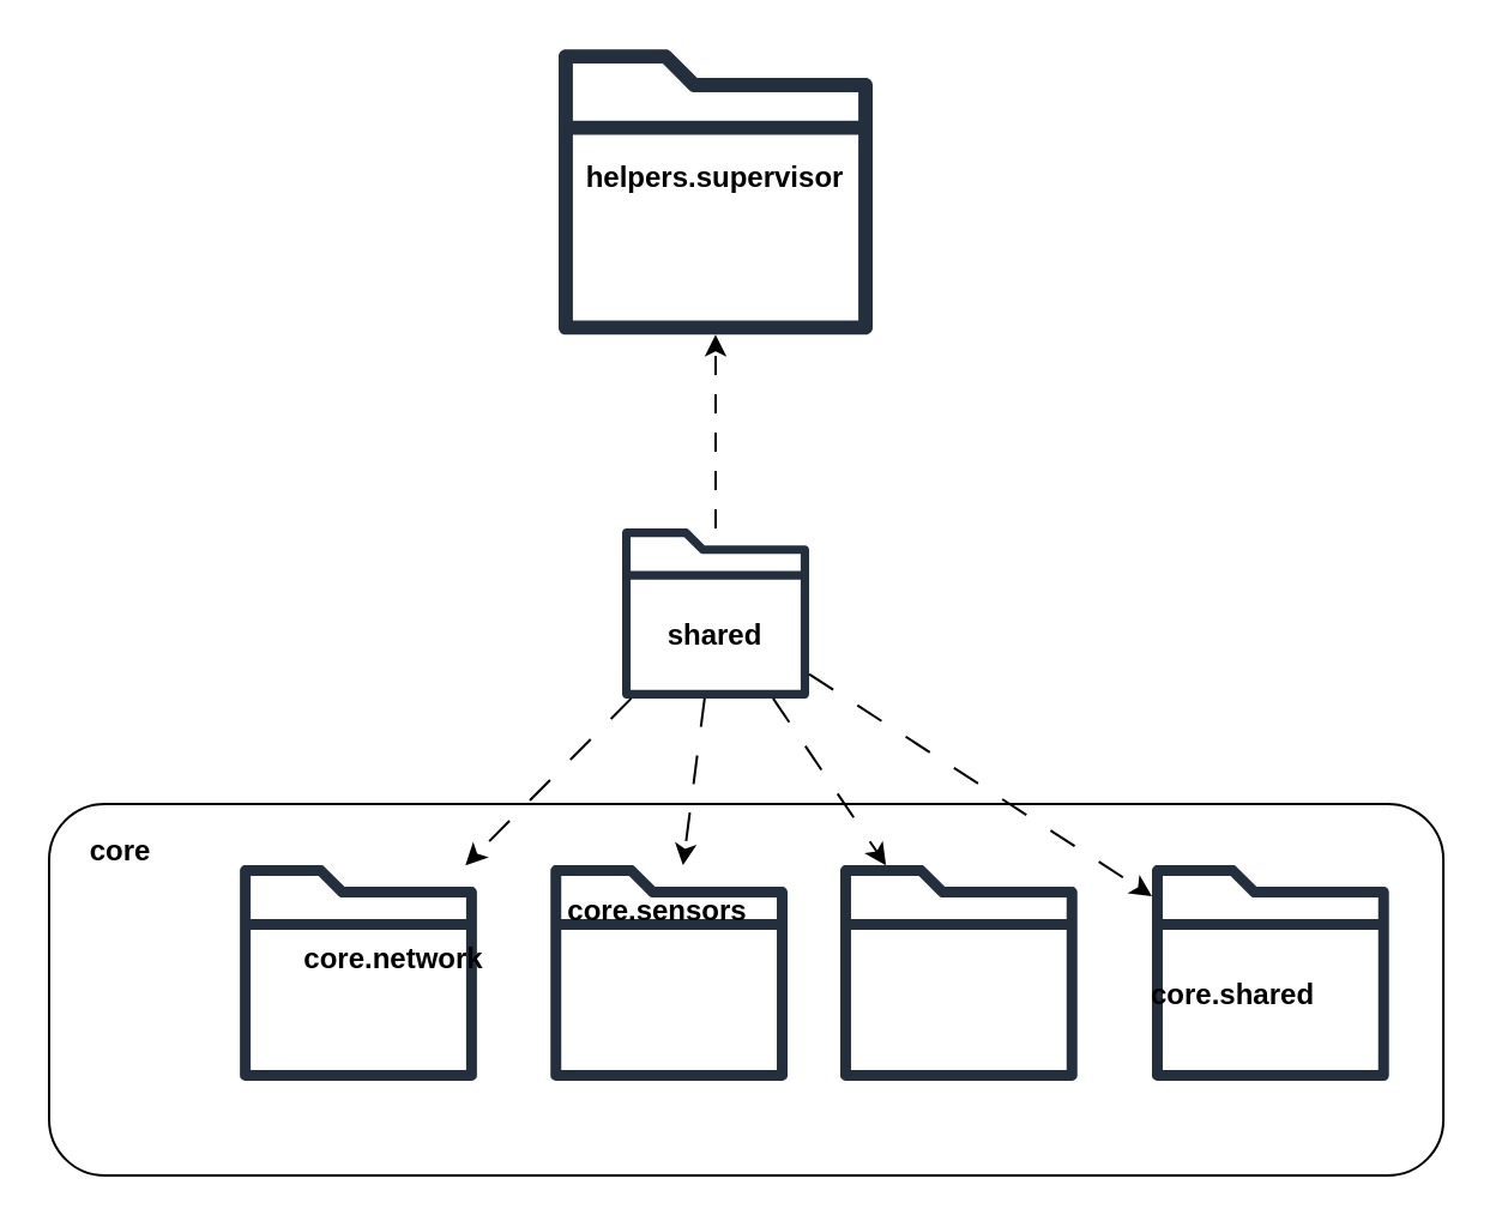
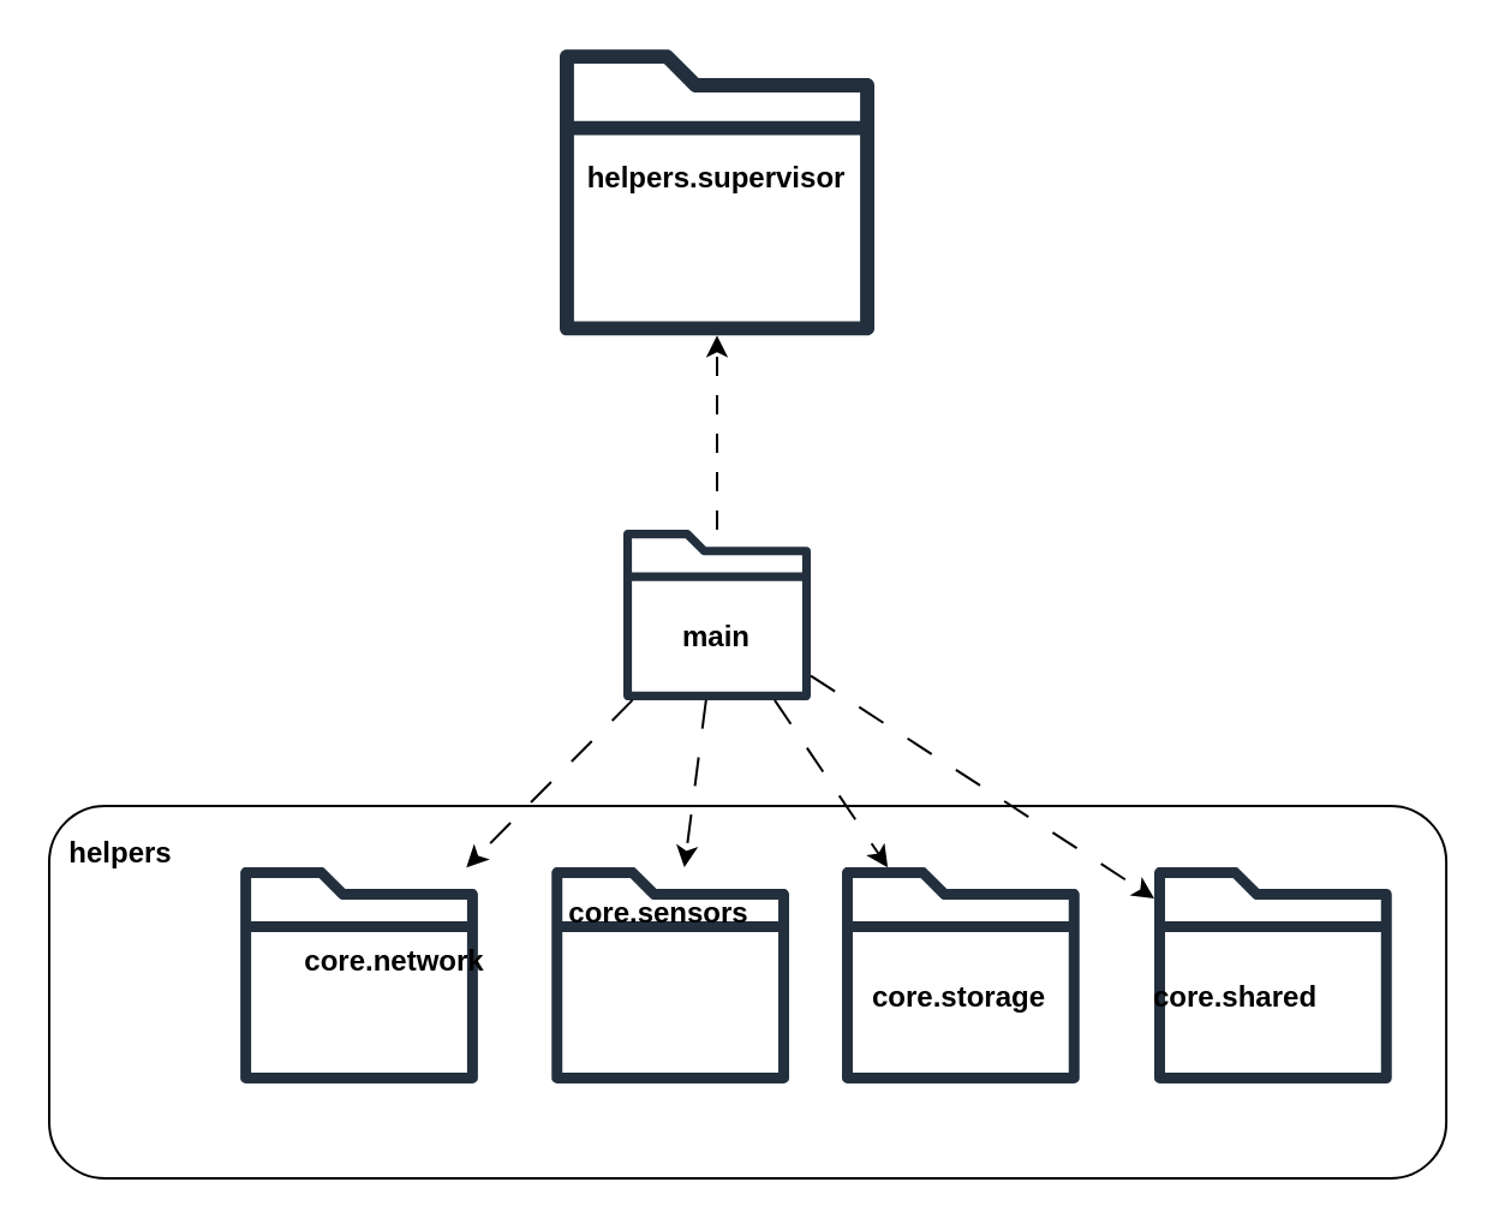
  <mxCell id="0" />
  <mxCell id="1" parent="0" />
  <mxCell id="2" value="" style="rounded=1;whiteSpace=wrap;html=1;" vertex="1" parent="1"><mxGeometry x="20" y="335" width="581.56" height="155" as="geometry" /></mxCell>
  <mxCell id="3" value="" style="sketch=0;outlineConnect=0;fontColor=#232F3E;gradientColor=none;fillColor=#232F3D;strokeColor=none;dashed=0;verticalLabelPosition=bottom;verticalAlign=top;align=center;html=1;fontSize=12;fontStyle=0;aspect=fixed;pointerEvents=1;shape=mxgraph.aws4.folder;" parent="1" vertex="1"><mxGeometry x="259" y="220" width="78" height="71" as="geometry" /></mxCell>
- <mxCell id="4" value="&lt;b&gt;shared&lt;/b&gt;" style="text;html=1;align=center;verticalAlign=middle;whiteSpace=wrap;rounded=0;" parent="1" vertex="1"><mxGeometry x="268" y="250" width="60" height="30" as="geometry" /></mxCell>
+ <mxCell id="4" value="&lt;b&gt;main&lt;/b&gt;" style="text;html=1;align=center;verticalAlign=middle;whiteSpace=wrap;rounded=0;" parent="1" vertex="1"><mxGeometry x="268" y="250" width="60" height="30" as="geometry" /></mxCell>
  <mxCell id="5" style="edgeStyle=none;html=1;dashed=1;dashPattern=12 12;" parent="1" source="3" target="6" edge="1"><mxGeometry relative="1" as="geometry" /></mxCell>
  <mxCell id="6" value="" style="sketch=0;outlineConnect=0;fontColor=#232F3E;gradientColor=none;fillColor=#232F3D;strokeColor=none;dashed=0;verticalLabelPosition=bottom;verticalAlign=top;align=center;html=1;fontSize=12;fontStyle=0;aspect=fixed;pointerEvents=1;shape=mxgraph.aws4.folder;" parent="1" vertex="1"><mxGeometry x="99.57" y="360.5" width="98.87" height="90" as="geometry" /></mxCell>
  <mxCell id="7" value="&lt;b&gt;core.network&lt;/b&gt;" style="text;html=1;align=center;verticalAlign=middle;whiteSpace=wrap;rounded=0;" parent="1" vertex="1"><mxGeometry x="134" y="385" width="60" height="30" as="geometry" /></mxCell>
  <mxCell id="8" value="" style="sketch=0;outlineConnect=0;fontColor=#232F3E;gradientColor=none;fillColor=#232F3D;strokeColor=none;dashed=0;verticalLabelPosition=bottom;verticalAlign=top;align=center;html=1;fontSize=12;fontStyle=0;aspect=fixed;pointerEvents=1;shape=mxgraph.aws4.folder;" parent="1" vertex="1"><mxGeometry x="229.13" y="360.5" width="98.87" height="90" as="geometry" /></mxCell>
  <mxCell id="9" style="edgeStyle=none;html=1;dashed=1;dashPattern=12 12;" parent="1" source="3" target="8" edge="1"><mxGeometry relative="1" as="geometry" /></mxCell>
  <mxCell id="10" value="&lt;b&gt;core.sensors&lt;/b&gt;" style="text;html=1;align=center;verticalAlign=middle;whiteSpace=wrap;rounded=0;" parent="1" vertex="1"><mxGeometry x="243.56" y="365" width="60" height="30" as="geometry" /></mxCell>
  <mxCell id="11" style="edgeStyle=none;html=1;dashed=1;dashPattern=12 12;" parent="1" source="3" target="12" edge="1"><mxGeometry relative="1" as="geometry" /></mxCell>
  <mxCell id="12" value="" style="sketch=0;outlineConnect=0;fontColor=#232F3E;gradientColor=none;fillColor=#232F3D;strokeColor=none;dashed=0;verticalLabelPosition=bottom;verticalAlign=top;align=center;html=1;fontSize=12;fontStyle=0;aspect=fixed;pointerEvents=1;shape=mxgraph.aws4.folder;" parent="1" vertex="1"><mxGeometry x="350" y="360.5" width="98.87" height="90" as="geometry" /></mxCell>
+ <mxCell id="13" value="&lt;b&gt;core.storage&lt;/b&gt;" style="text;html=1;align=center;verticalAlign=middle;whiteSpace=wrap;rounded=0;" parent="1" vertex="1"><mxGeometry x="369.43" y="400" width="60" height="30" as="geometry" /></mxCell>
  <mxCell id="14" style="edgeStyle=none;html=1;dashed=1;dashPattern=12 12;" parent="1" source="3" target="15" edge="1"><mxGeometry relative="1" as="geometry" /></mxCell>
  <mxCell id="15" value="" style="sketch=0;outlineConnect=0;fontColor=#232F3E;gradientColor=none;fillColor=#232F3D;strokeColor=none;dashed=0;verticalLabelPosition=bottom;verticalAlign=top;align=center;html=1;fontSize=12;fontStyle=0;aspect=fixed;pointerEvents=1;shape=mxgraph.aws4.folder;" parent="1" vertex="1"><mxGeometry x="480" y="360.5" width="98.87" height="90" as="geometry" /></mxCell>
  <mxCell id="16" value="&lt;b&gt;core.shared&lt;/b&gt;" style="text;html=1;align=center;verticalAlign=middle;whiteSpace=wrap;rounded=0;" parent="1" vertex="1"><mxGeometry x="484.43" y="400" width="60" height="30" as="geometry" /></mxCell>
  <mxCell id="17" style="edgeStyle=none;html=1;dashed=1;dashPattern=8 8;" parent="1" source="3" target="18" edge="1"><mxGeometry relative="1" as="geometry" /></mxCell>
  <mxCell id="18" value="" style="sketch=0;outlineConnect=0;fontColor=#232F3E;gradientColor=none;fillColor=#232F3D;strokeColor=none;dashed=0;verticalLabelPosition=bottom;verticalAlign=top;align=center;html=1;fontSize=12;fontStyle=0;aspect=fixed;pointerEvents=1;shape=mxgraph.aws4.folder;" parent="1" vertex="1"><mxGeometry x="232.5" y="20" width="131" height="119.25" as="geometry" /></mxCell>
  <mxCell id="19" value="&lt;b&gt;helpers.supervisor&lt;/b&gt;" style="text;html=1;align=center;verticalAlign=middle;whiteSpace=wrap;rounded=0;" parent="1" vertex="1"><mxGeometry x="268" y="59.12" width="60" height="30" as="geometry" /></mxCell>
- <mxCell id="20" value="&lt;b&gt;core&lt;/b&gt;" style="text;html=1;align=center;verticalAlign=middle;whiteSpace=wrap;rounded=0;" vertex="1" parent="1"><mxGeometry x="20" y="340" width="60" height="30" as="geometry" /></mxCell>
+ <mxCell id="20" value="&lt;b&gt;helpers&lt;/b&gt;" style="text;html=1;align=center;verticalAlign=middle;whiteSpace=wrap;rounded=0;" vertex="1" parent="1"><mxGeometry x="20" y="340" width="60" height="30" as="geometry" /></mxCell>
